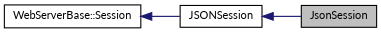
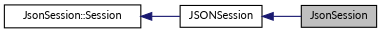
  digraph {
    rankdir=LR
    fontname=Lato
    node [color=black fillcolor=white fontname=Lato fontsize=10 shape=record style=filled]
    edge [color=midnightblue dir=back fontname=Lato fontsize=10 labelfontname=Helvetica labelfontsize=10 style=solid]
    n1 [fillcolor=grey75 fontcolor=black height=0.2 label=JsonSession width=0.4]
    n2 [height=0.2 label=JSONSession width=0.4]
-   n3 [height=0.2 label="WebServerBase::Session" width=0.4]
+   n3 [height=0.2 label="JsonSession::Session" width=0.4]
    n2 -> n1
    n3 -> n2
  }
